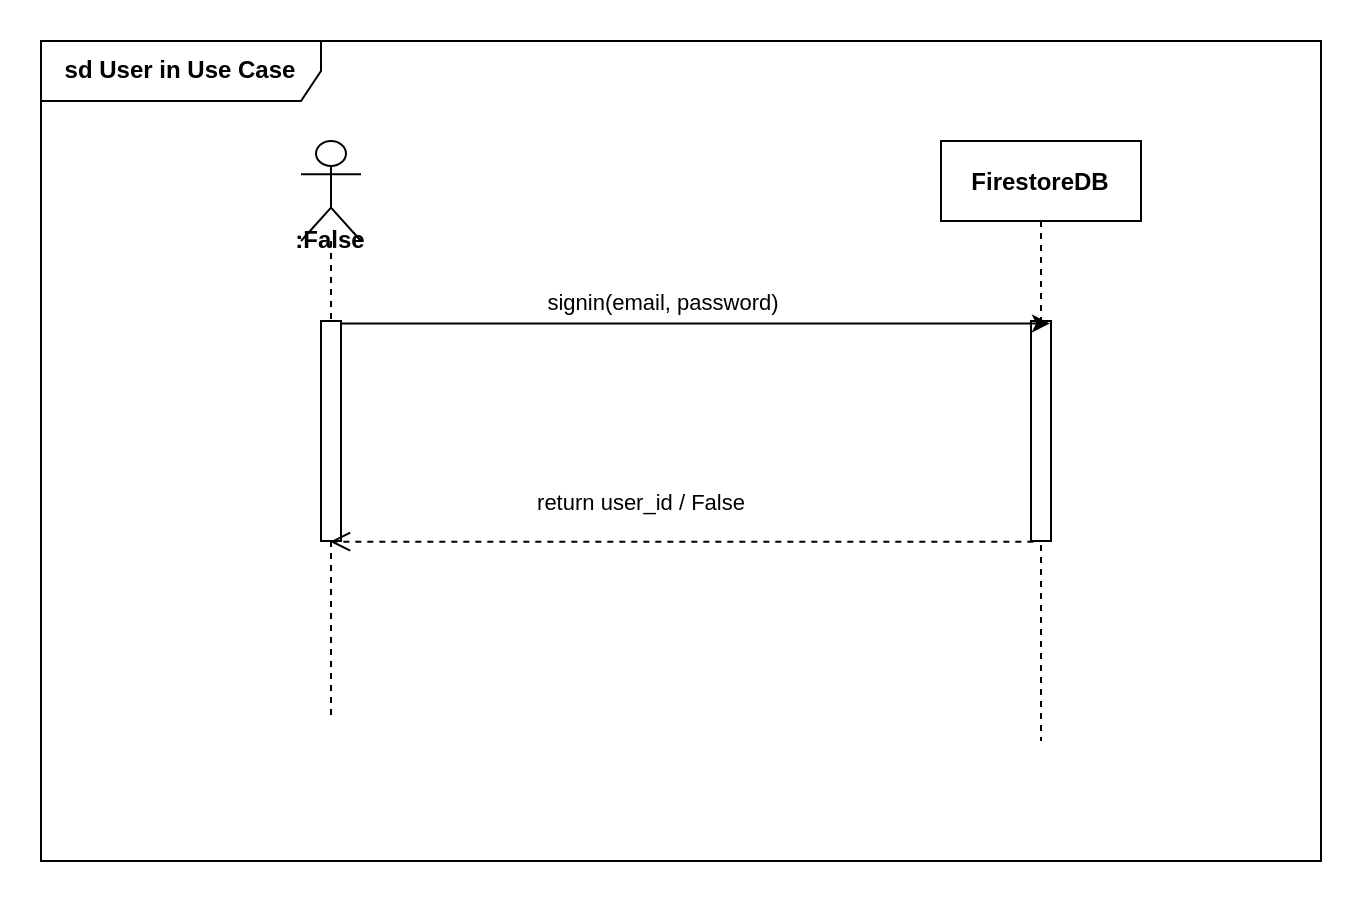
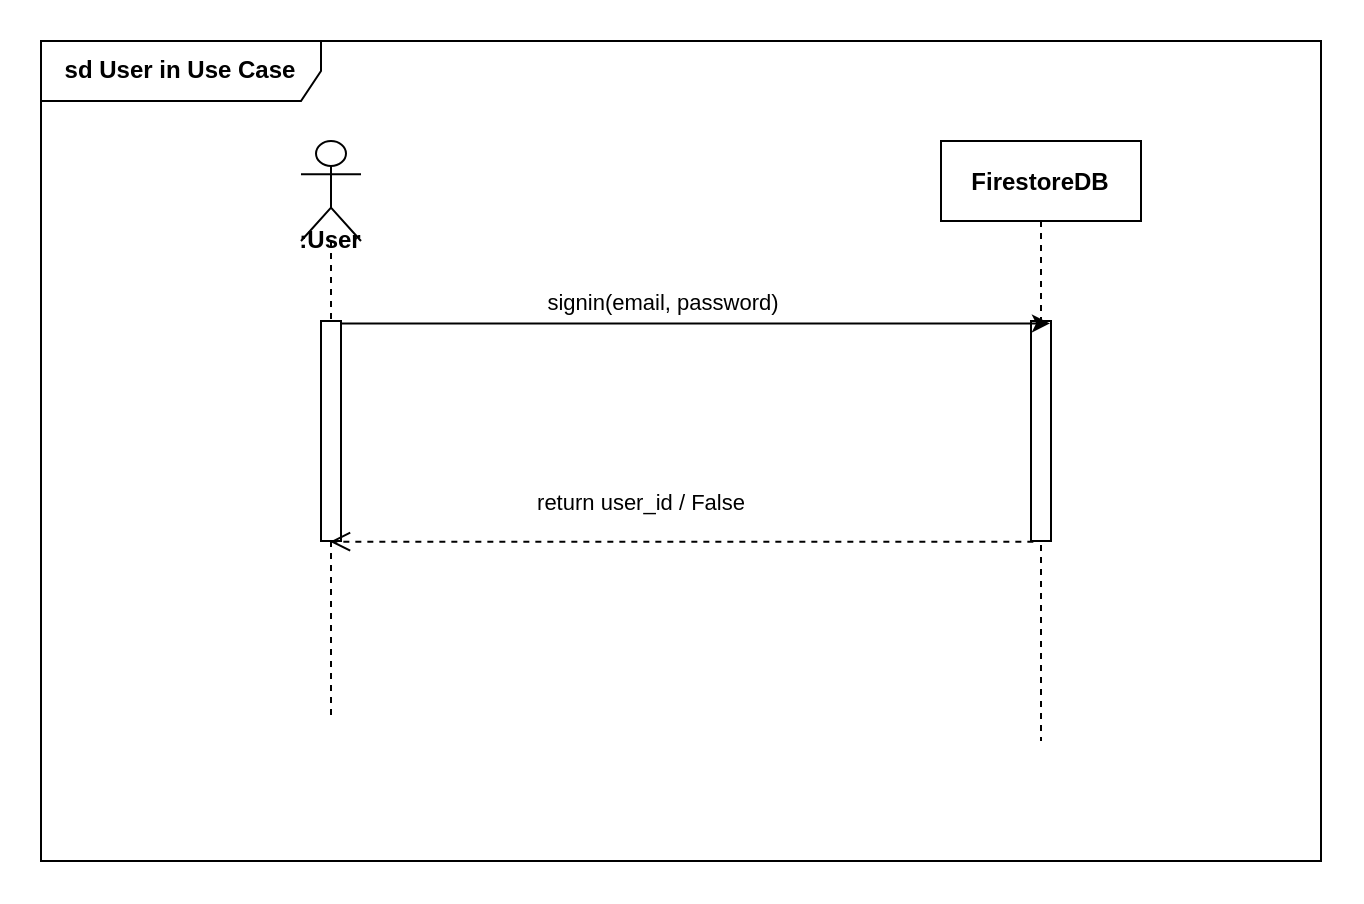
  <mxCell id="0" />
  <mxCell id="1" parent="0" />
  <mxCell id="2" value="FirestoreDB" style="shape=umlLifeline;perimeter=lifelinePerimeter;container=1;collapsible=0;recursiveResize=0;rounded=0;shadow=0;strokeWidth=1;fontStyle=1" vertex="1" parent="1"><mxGeometry x="470" y="70" width="100" height="300" as="geometry" /></mxCell>
  <mxCell id="3" value="" style="html=1;points=[];perimeter=orthogonalPerimeter;" vertex="1" parent="2"><mxGeometry x="45" y="90" width="10" height="110" as="geometry" /></mxCell>
  <mxCell id="4" value="sd User in&amp;nbsp;Use Case" style="shape=umlFrame;whiteSpace=wrap;html=1;width=140;height=30;fontStyle=1" vertex="1" parent="1"><mxGeometry x="20" y="20" width="640" height="410" as="geometry" /></mxCell>
- <mxCell id="5" value="&lt;b&gt;:False&lt;/b&gt;" style="shape=umlLifeline;participant=umlActor;perimeter=lifelinePerimeter;whiteSpace=wrap;html=1;container=1;collapsible=0;recursiveResize=0;verticalAlign=top;spacingTop=36;outlineConnect=0;size=50;" vertex="1" parent="1"><mxGeometry x="150" y="70" width="30" height="290" as="geometry" /></mxCell>
+ <mxCell id="5" value="&lt;b&gt;:User&lt;/b&gt;" style="shape=umlLifeline;participant=umlActor;perimeter=lifelinePerimeter;whiteSpace=wrap;html=1;container=1;collapsible=0;recursiveResize=0;verticalAlign=top;spacingTop=36;outlineConnect=0;size=50;" vertex="1" parent="1"><mxGeometry x="150" y="70" width="30" height="290" as="geometry" /></mxCell>
  <mxCell id="6" value="" style="html=1;points=[];perimeter=orthogonalPerimeter;" vertex="1" parent="5"><mxGeometry x="10" y="90" width="10" height="110" as="geometry" /></mxCell>
  <mxCell id="7" value="" style="endArrow=classic;html=1;entryX=0.95;entryY=0.011;entryDx=0;entryDy=0;entryPerimeter=0;" edge="1" parent="1" source="6" target="3"><mxGeometry width="50" height="50" relative="1" as="geometry"><mxPoint x="260" y="180" as="sourcePoint" /><mxPoint x="310" y="130" as="targetPoint" /></mxGeometry></mxCell>
  <mxCell id="8" value="signin(email, password)" style="edgeLabel;html=1;align=center;verticalAlign=middle;resizable=0;points=[];" vertex="1" connectable="0" parent="7"><mxGeometry x="-0.378" y="3" relative="1" as="geometry"><mxPoint x="50" y="-8.21" as="offset" /></mxGeometry></mxCell>
  <mxCell id="9" value="return user_id / False" style="html=1;verticalAlign=bottom;endArrow=open;dashed=1;endSize=8;exitX=0.117;exitY=1.003;exitDx=0;exitDy=0;exitPerimeter=0;" edge="1" parent="1" source="3" target="5"><mxGeometry x="0.116" y="-10" relative="1" as="geometry"><mxPoint x="380" y="420" as="sourcePoint" /><mxPoint x="300" y="420" as="targetPoint" /><mxPoint as="offset" /></mxGeometry></mxCell>
